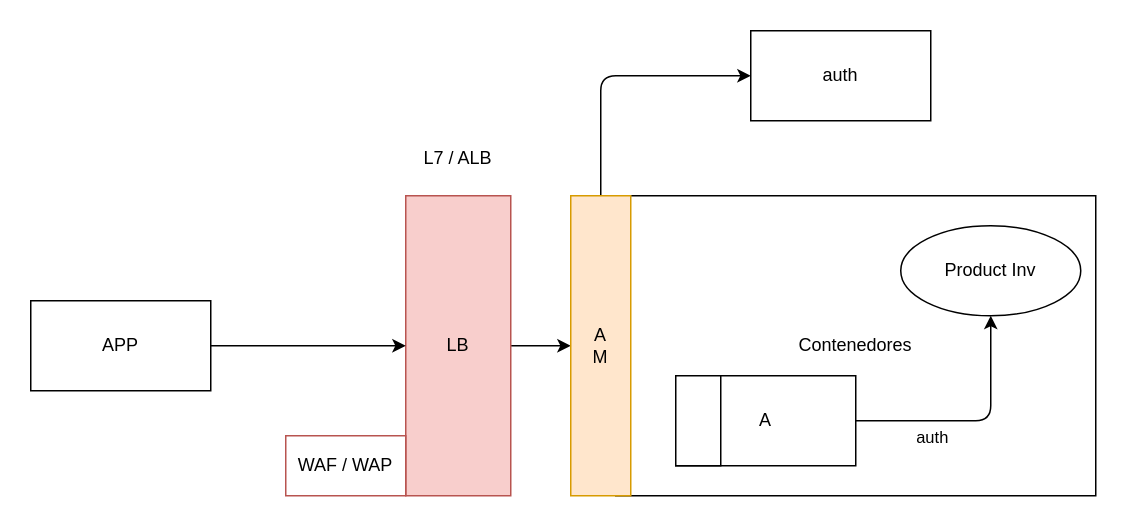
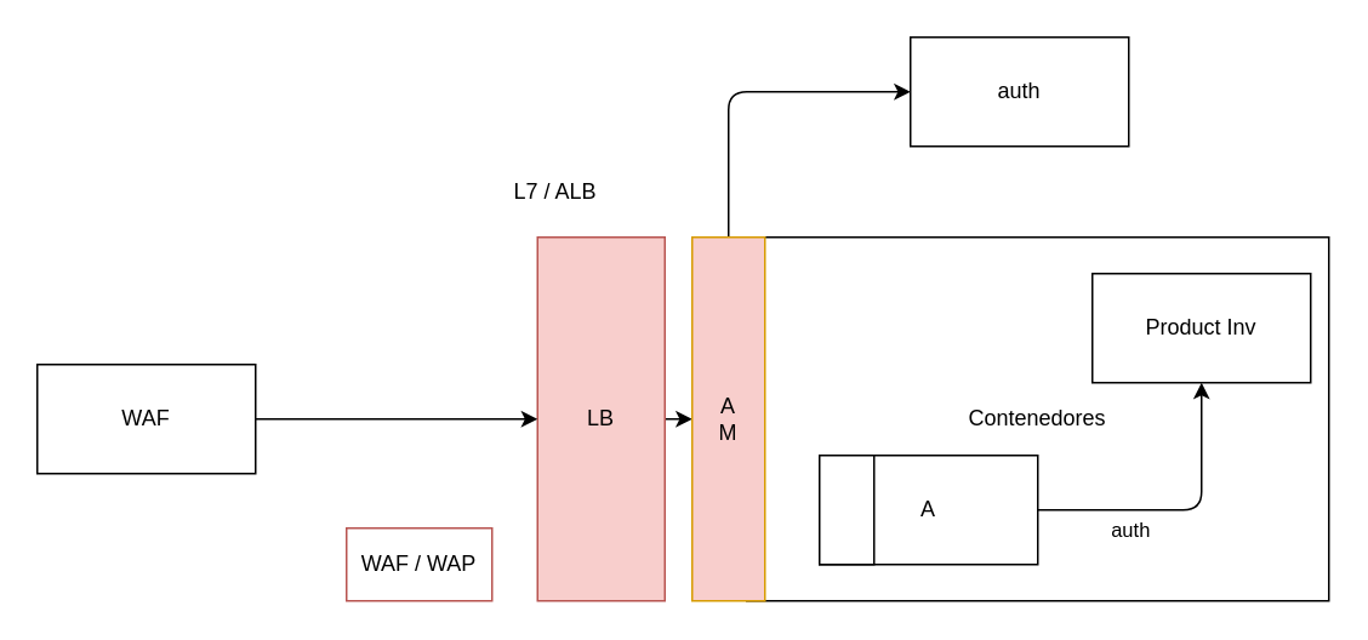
  <mxCell id="0" />
  <mxCell id="1" parent="0" />
  <mxCell id="2" value="Contenedores" style="rounded=0;whiteSpace=wrap;html=1;" vertex="1" parent="1"><mxGeometry x="410" y="130" width="320" height="200" as="geometry" /></mxCell>
  <mxCell id="3" style="edgeStyle=none;html=1;" edge="1" parent="1" source="4" target="15"><mxGeometry relative="1" as="geometry" /></mxCell>
- <mxCell id="4" value="LB" style="rounded=0;whiteSpace=wrap;html=1;fillColor=#f8cecc;strokeColor=#b85450;" vertex="1" parent="1"><mxGeometry x="270" y="130" width="70" height="200" as="geometry" /></mxCell>
+ <mxCell id="4" value="LB" style="rounded=0;whiteSpace=wrap;html=1;fillColor=#f8cecc;strokeColor=#b85450;" vertex="1" parent="1"><mxGeometry x="295" y="130" width="70" height="200" as="geometry" /></mxCell>
  <mxCell id="5" value="L7 / ALB" style="text;html=1;strokeColor=none;fillColor=none;align=center;verticalAlign=middle;whiteSpace=wrap;rounded=0;" vertex="1" parent="1"><mxGeometry x="275" y="90" width="60" height="30" as="geometry" /></mxCell>
  <mxCell id="6" style="edgeStyle=none;html=1;" edge="1" parent="1" source="7" target="4"><mxGeometry relative="1" as="geometry" /></mxCell>
- <mxCell id="7" value="APP" style="rounded=0;whiteSpace=wrap;html=1;" vertex="1" parent="1"><mxGeometry x="20" y="200" width="120" height="60" as="geometry" /></mxCell>
- <mxCell id="8" value="Product Inv" style="ellipse;whiteSpace=wrap;html=1;" vertex="1" parent="1"><mxGeometry x="600" y="150" width="120" height="60" as="geometry" /></mxCell>
+ <mxCell id="7" value="WAF" style="rounded=0;whiteSpace=wrap;html=1;" vertex="1" parent="1"><mxGeometry x="20" y="200" width="120" height="60" as="geometry" /></mxCell>
+ <mxCell id="8" value="Product Inv" style="rounded=0;whiteSpace=wrap;html=1;" vertex="1" parent="1"><mxGeometry x="600" y="150" width="120" height="60" as="geometry" /></mxCell>
  <mxCell id="9" style="edgeStyle=none;html=1;entryX=0.5;entryY=1;entryDx=0;entryDy=0;" edge="1" parent="1" source="11" target="8"><mxGeometry relative="1" as="geometry"><Array as="points"><mxPoint x="660" y="280" /></Array></mxGeometry></mxCell>
  <mxCell id="10" value="auth" style="edgeLabel;html=1;align=center;verticalAlign=middle;resizable=0;points=[];" vertex="1" connectable="0" parent="9"><mxGeometry x="0.288" y="-3" relative="1" as="geometry"><mxPoint x="-43" y="23" as="offset" /></mxGeometry></mxCell>
  <mxCell id="11" value="A" style="rounded=0;whiteSpace=wrap;html=1;" vertex="1" parent="1"><mxGeometry x="450" y="250" width="120" height="60" as="geometry" /></mxCell>
  <mxCell id="12" value="WAF / WAP" style="rounded=0;whiteSpace=wrap;html=1;fillColor=#ffffff;strokeColor=#b85450;" vertex="1" parent="1"><mxGeometry x="190" y="290" width="80" height="40" as="geometry" /></mxCell>
  <mxCell id="13" value="" style="rounded=0;whiteSpace=wrap;html=1;" vertex="1" parent="1"><mxGeometry x="450" y="250" width="30" height="60" as="geometry" /></mxCell>
  <mxCell id="14" style="edgeStyle=none;html=1;exitX=0.5;exitY=0;exitDx=0;exitDy=0;" edge="1" parent="1" source="15" target="16"><mxGeometry relative="1" as="geometry"><Array as="points"><mxPoint x="400" y="50" /></Array></mxGeometry></mxCell>
- <mxCell id="15" value="A&lt;br&gt;M" style="rounded=0;whiteSpace=wrap;html=1;fillColor=#ffe6cc;strokeColor=#d79b00;" vertex="1" parent="1"><mxGeometry x="380" y="130" width="40" height="200" as="geometry" /></mxCell>
+ <mxCell id="15" value="A&lt;br&gt;M" style="rounded=0;whiteSpace=wrap;html=1;fillColor=#f8cecc;strokeColor=#d79b00;" vertex="1" parent="1"><mxGeometry x="380" y="130" width="40" height="200" as="geometry" /></mxCell>
  <mxCell id="16" value="auth" style="rounded=0;whiteSpace=wrap;html=1;" vertex="1" parent="1"><mxGeometry x="500" y="20" width="120" height="60" as="geometry" /></mxCell>
